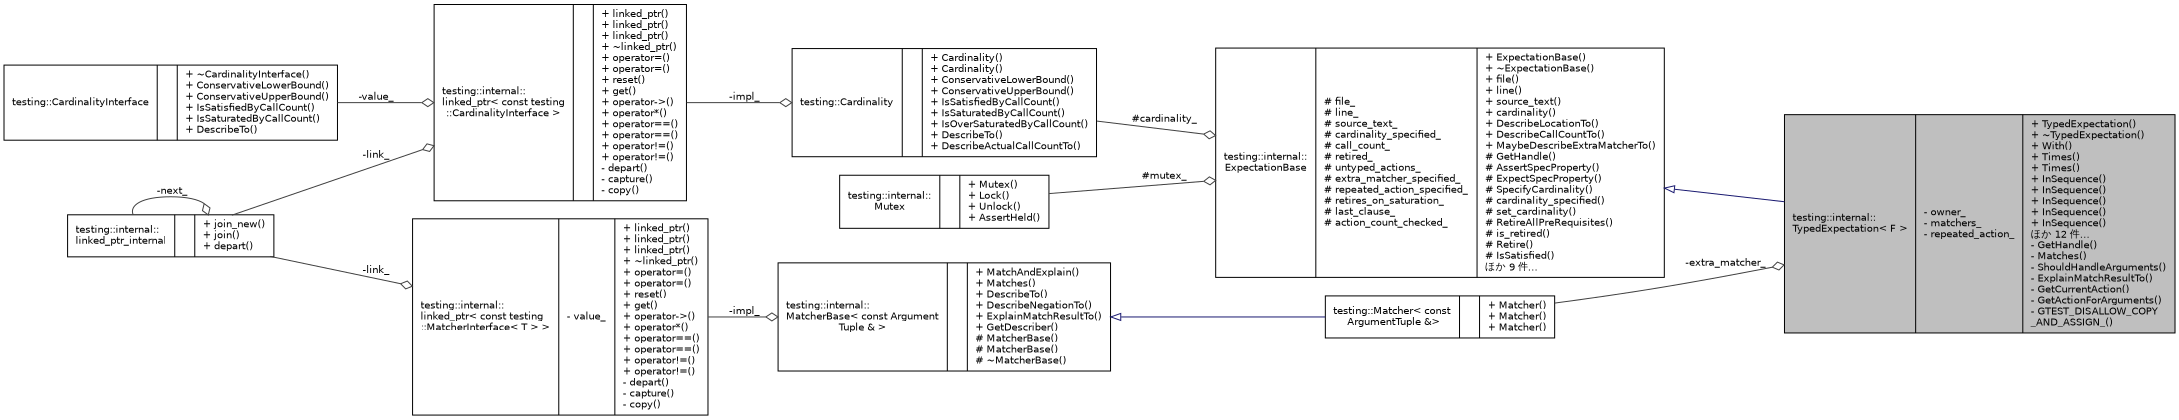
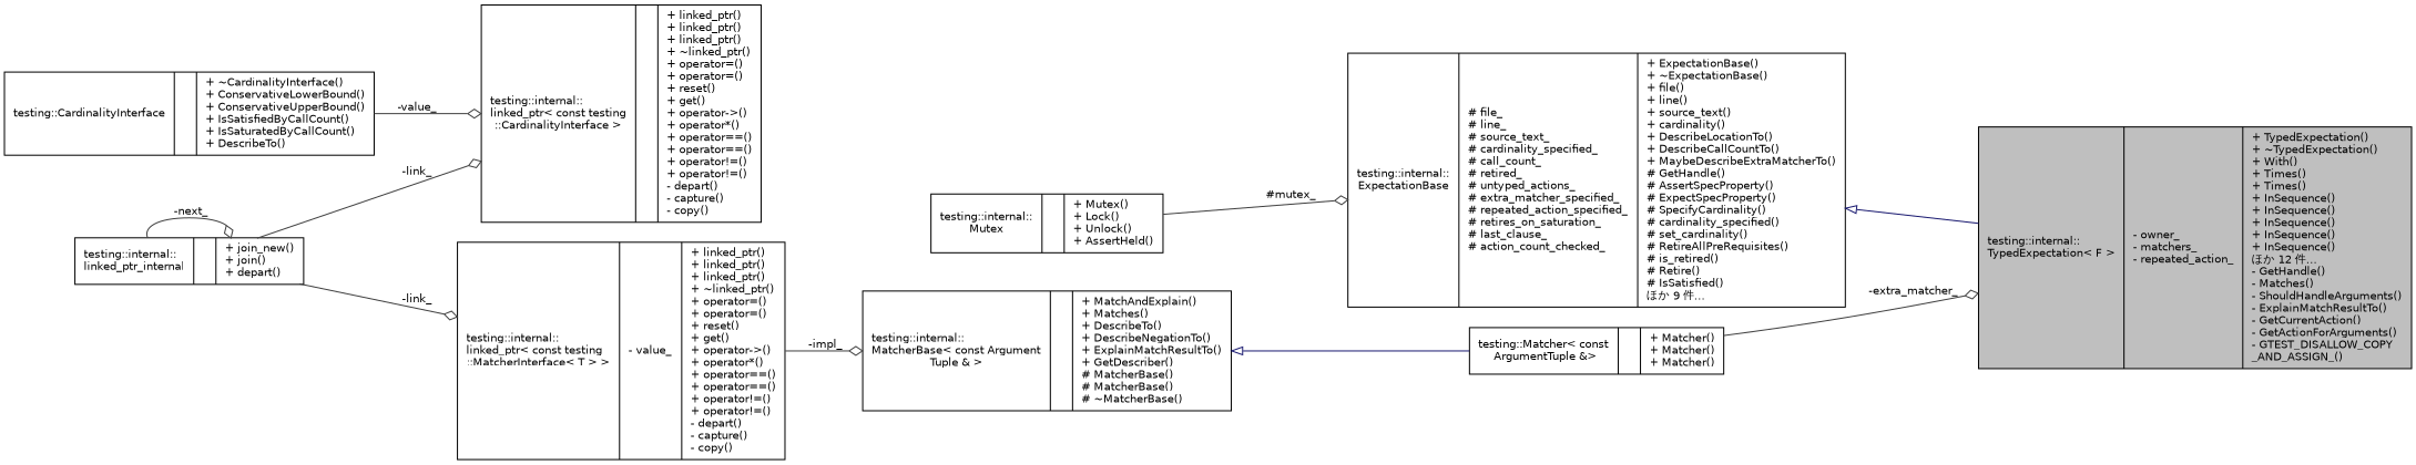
  digraph {
    rankdir=LR
    node [color=black fillcolor=white fontname=Helvetica fontsize=10 shape=record style=filled]
    edge [color=grey25 fontname=Helvetica fontsize=10 labelfontname=Helvetica labelfontsize=10 style=solid arrowhead=odiamond]
    n1 [fillcolor=grey75 fontcolor=black height=0.2 label="{testing::internal::\lTypedExpectation\< F \>\n|- owner_\l- matchers_\l- repeated_action_\l|+ TypedExpectation()\l+ ~TypedExpectation()\l+ With()\l+ Times()\l+ Times()\l+ InSequence()\l+ InSequence()\l+ InSequence()\l+ InSequence()\l+ InSequence()\lほか 12 件…\l- GetHandle()\l- Matches()\l- ShouldHandleArguments()\l- ExplainMatchResultTo()\l- GetCurrentAction()\l- GetActionForArguments()\l- GTEST_DISALLOW_COPY\l_AND_ASSIGN_()\l}" width=0.4]
    n2 [height=0.2 label="{testing::internal::\lExpectationBase\n|# file_\l# line_\l# source_text_\l# cardinality_specified_\l# call_count_\l# retired_\l# untyped_actions_\l# extra_matcher_specified_\l# repeated_action_specified_\l# retires_on_saturation_\l# last_clause_\l# action_count_checked_\l|+ ExpectationBase()\l+ ~ExpectationBase()\l+ file()\l+ line()\l+ source_text()\l+ cardinality()\l+ DescribeLocationTo()\l+ DescribeCallCountTo()\l+ MaybeDescribeExtraMatcherTo()\l# GetHandle()\l# AssertSpecProperty()\l# ExpectSpecProperty()\l# SpecifyCardinality()\l# cardinality_specified()\l# set_cardinality()\l# RetireAllPreRequisites()\l# is_retired()\l# Retire()\l# IsSatisfied()\lほか 9 件…\l}" width=0.4]
    n3 [height=0.2 label="{testing::internal::\lMutex\n||+ Mutex()\l+ Lock()\l+ Unlock()\l+ AssertHeld()\l}" width=0.4]
-   n4 [height=0.2 label="{testing::Cardinality\n||+ Cardinality()\l+ Cardinality()\l+ ConservativeLowerBound()\l+ ConservativeUpperBound()\l+ IsSatisfiedByCallCount()\l+ IsSaturatedByCallCount()\l+ IsOverSaturatedByCallCount()\l+ DescribeTo()\l+ DescribeActualCallCountTo()\l}" width=0.4]
    n5 [height=0.2 label="{testing::internal::\llinked_ptr\< const testing\l::CardinalityInterface \>\n||+ linked_ptr()\l+ linked_ptr()\l+ linked_ptr()\l+ ~linked_ptr()\l+ operator=()\l+ operator=()\l+ reset()\l+ get()\l+ operator-\>()\l+ operator*()\l+ operator==()\l+ operator==()\l+ operator!=()\l+ operator!=()\l- depart()\l- capture()\l- copy()\l}" width=0.4]
    n6 [height=0.2 label="{testing::internal::\llinked_ptr_internal\n||+ join_new()\l+ join()\l+ depart()\l}" width=0.4]
    n7 [height=0.2 label="{testing::internal::\llinked_ptr\< const testing\l::MatcherInterface\< T \> \>\n|- value_\l|+ linked_ptr()\l+ linked_ptr()\l+ linked_ptr()\l+ ~linked_ptr()\l+ operator=()\l+ operator=()\l+ reset()\l+ get()\l+ operator-\>()\l+ operator*()\l+ operator==()\l+ operator==()\l+ operator!=()\l+ operator!=()\l- depart()\l- capture()\l- copy()\l}" width=0.4]
    n8 [height=0.2 label="{testing::internal::\lMatcherBase\< const Argument\lTuple & \>\n||+ MatchAndExplain()\l+ Matches()\l+ DescribeTo()\l+ DescribeNegationTo()\l+ ExplainMatchResultTo()\l+ GetDescriber()\l# MatcherBase()\l# MatcherBase()\l# ~MatcherBase()\l}" width=0.4]
    n9 [height=0.2 label="{testing::CardinalityInterface\n||+ ~CardinalityInterface()\l+ ConservativeLowerBound()\l+ ConservativeUpperBound()\l+ IsSatisfiedByCallCount()\l+ IsSaturatedByCallCount()\l+ DescribeTo()\l}" width=0.4]
    n10 [height=0.2 label="{testing::Matcher\< const\l ArgumentTuple &\>\n||+ Matcher()\l+ Matcher()\l+ Matcher()\l}" width=0.4]
    n2 -> n1 [arrowtail=onormal color=midnightblue dir=back arrowhead=""]
    n3 -> n2 [label=" #mutex_"]
-   n4 -> n2 [label=" #cardinality_"]
-   n5 -> n4 [label=" -impl_"]
    n6 -> n5 [label=" -link_"]
    n6 -> n6 [label=" -next_"]
    n6 -> n7 [label=" -link_"]
    n7 -> n8 [label=" -impl_"]
    n8 -> n10 [arrowtail=onormal color=midnightblue dir=back arrowhead=""]
    n9 -> n5 [label=" -value_"]
    n10 -> n1 [label=" -extra_matcher_"]
  }
